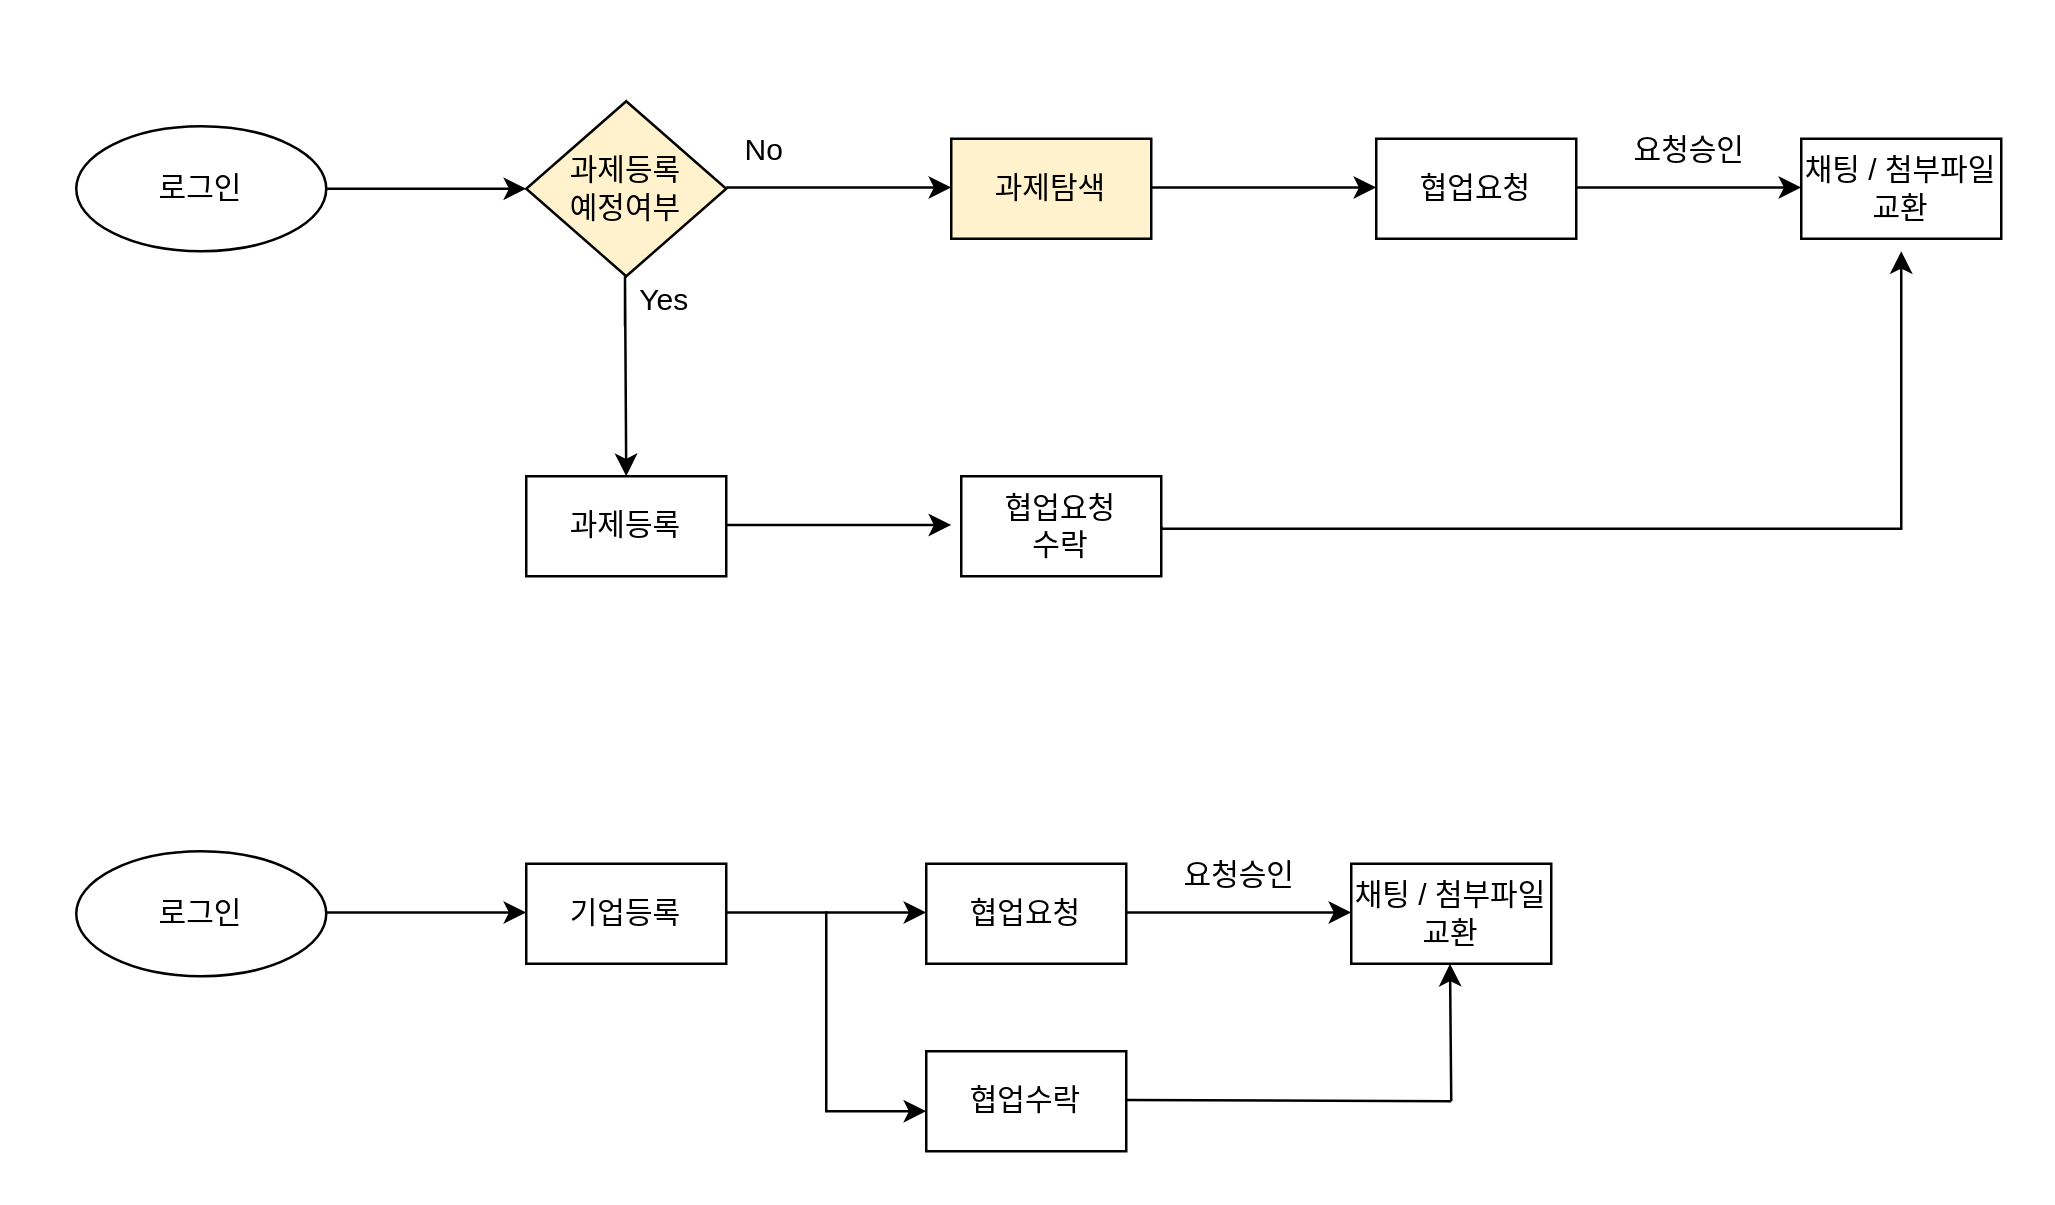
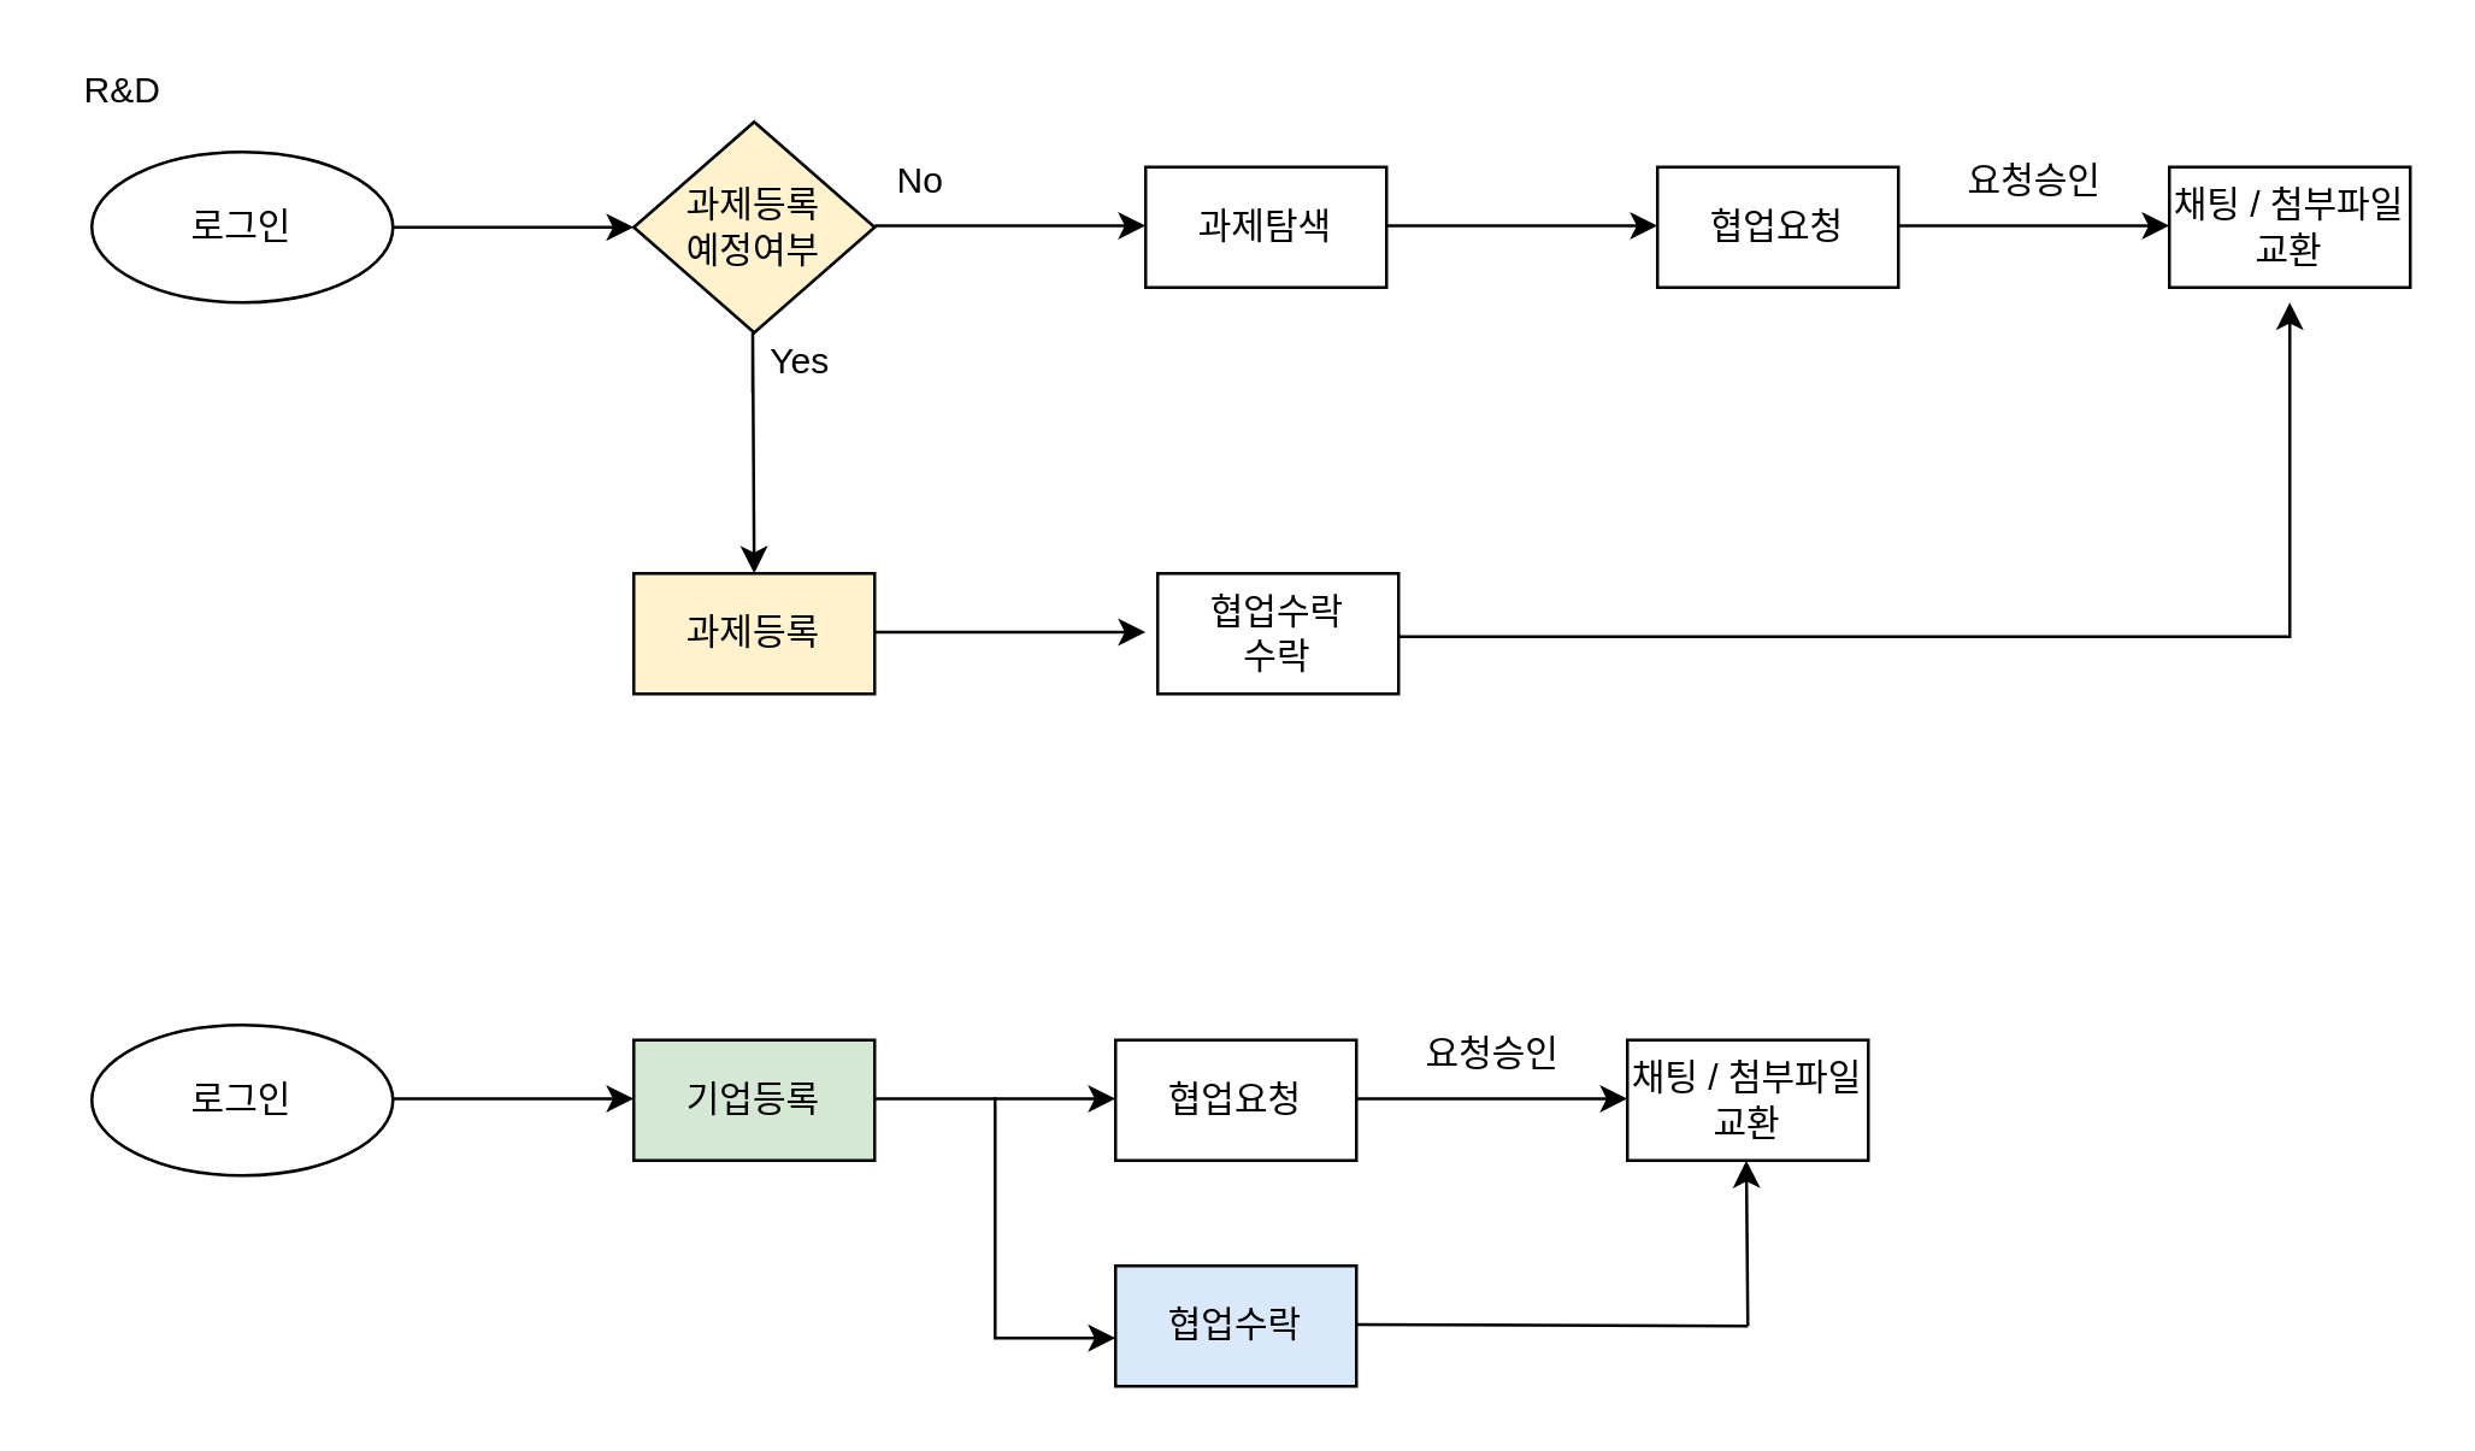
  <mxCell id="0" />
  <mxCell id="1" parent="0" />
  <mxCell id="2" value="" style="edgeStyle=orthogonalEdgeStyle;rounded=0;orthogonalLoop=1;jettySize=auto;html=1;" edge="1" parent="1" source="3"><mxGeometry relative="1" as="geometry"><mxPoint x="210" y="75" as="targetPoint" /></mxGeometry></mxCell>
  <mxCell id="3" value="로그인" style="ellipse;whiteSpace=wrap;html=1;" vertex="1" parent="1"><mxGeometry x="30" y="50" width="100" height="50" as="geometry" /></mxCell>
- <mxCell id="4" value="과제탐색" style="rounded=0;whiteSpace=wrap;html=1;fillColor=#fff2cc;" vertex="1" parent="1"><mxGeometry x="380" y="55" width="80" height="40" as="geometry" /></mxCell>
+ <mxCell id="4" value="과제탐색" style="rounded=0;whiteSpace=wrap;html=1;" vertex="1" parent="1"><mxGeometry x="380" y="55" width="80" height="40" as="geometry" /></mxCell>
  <mxCell id="5" value="과제등록 &lt;br&gt;예정여부" style="rhombus;whiteSpace=wrap;html=1;fillColor=#fff2cc;" vertex="1" parent="1"><mxGeometry x="210" y="40" width="80" height="70" as="geometry" /></mxCell>
+ <mxCell id="6" value="R&amp;amp;D" style="text;html=1;resizable=0;autosize=1;align=center;verticalAlign=middle;points=[];fillColor=none;strokeColor=none;rounded=0;" vertex="1" parent="1"><mxGeometry x="20" y="20" width="40" height="20" as="geometry" /></mxCell>
  <mxCell id="7" value="" style="edgeStyle=orthogonalEdgeStyle;rounded=0;orthogonalLoop=1;jettySize=auto;html=1;" edge="1" parent="1"><mxGeometry relative="1" as="geometry"><mxPoint x="290" y="74.5" as="sourcePoint" /><mxPoint x="380" y="74.5" as="targetPoint" /><Array as="points"><mxPoint x="330" y="75" /><mxPoint x="330" y="75" /></Array></mxGeometry></mxCell>
  <mxCell id="8" value="No" style="text;html=1;resizable=0;autosize=1;align=center;verticalAlign=middle;points=[];fillColor=none;strokeColor=none;rounded=0;" vertex="1" parent="1"><mxGeometry x="290" y="50" width="30" height="20" as="geometry" /></mxCell>
  <mxCell id="9" value="" style="edgeStyle=orthogonalEdgeStyle;rounded=0;orthogonalLoop=1;jettySize=auto;html=1;" edge="1" parent="1"><mxGeometry relative="1" as="geometry"><mxPoint x="249.5" y="130" as="sourcePoint" /><mxPoint x="250" y="190" as="targetPoint" /><Array as="points"><mxPoint x="249.5" y="110" /><mxPoint x="249.5" y="110" /></Array></mxGeometry></mxCell>
  <mxCell id="10" value="Yes" style="text;html=1;resizable=0;autosize=1;align=center;verticalAlign=middle;points=[];fillColor=none;strokeColor=none;rounded=0;" vertex="1" parent="1"><mxGeometry x="250" y="110" width="30" height="20" as="geometry" /></mxCell>
- <mxCell id="11" value="과제등록" style="rounded=0;whiteSpace=wrap;html=1;" vertex="1" parent="1"><mxGeometry x="210" y="190" width="80" height="40" as="geometry" /></mxCell>
+ <mxCell id="11" value="과제등록" style="rounded=0;whiteSpace=wrap;html=1;fillColor=#fff2cc;" vertex="1" parent="1"><mxGeometry x="210" y="190" width="80" height="40" as="geometry" /></mxCell>
  <mxCell id="12" value="" style="edgeStyle=orthogonalEdgeStyle;rounded=0;orthogonalLoop=1;jettySize=auto;html=1;" edge="1" parent="1"><mxGeometry relative="1" as="geometry"><mxPoint x="460" y="74.5" as="sourcePoint" /><mxPoint x="550" y="74.5" as="targetPoint" /><Array as="points"><mxPoint x="500" y="75" /><mxPoint x="500" y="75" /></Array></mxGeometry></mxCell>
  <mxCell id="13" value="협업요청" style="rounded=0;whiteSpace=wrap;html=1;" vertex="1" parent="1"><mxGeometry x="550" y="55" width="80" height="40" as="geometry" /></mxCell>
  <mxCell id="14" value="" style="edgeStyle=orthogonalEdgeStyle;rounded=0;orthogonalLoop=1;jettySize=auto;html=1;" edge="1" parent="1"><mxGeometry relative="1" as="geometry"><mxPoint x="630" y="74.5" as="sourcePoint" /><mxPoint x="720" y="74.5" as="targetPoint" /><Array as="points"><mxPoint x="670" y="75" /><mxPoint x="670" y="75" /></Array></mxGeometry></mxCell>
  <mxCell id="15" value="채팅 / 첨부파일 교환" style="rounded=0;whiteSpace=wrap;html=1;" vertex="1" parent="1"><mxGeometry x="720" y="55" width="80" height="40" as="geometry" /></mxCell>
  <mxCell id="16" value="요청승인" style="text;html=1;resizable=0;autosize=1;align=center;verticalAlign=middle;points=[];fillColor=none;strokeColor=none;rounded=0;" vertex="1" parent="1"><mxGeometry x="645" y="50" width="60" height="20" as="geometry" /></mxCell>
  <mxCell id="17" value="" style="edgeStyle=orthogonalEdgeStyle;rounded=0;orthogonalLoop=1;jettySize=auto;html=1;" edge="1" parent="1"><mxGeometry relative="1" as="geometry"><mxPoint x="290" y="209.5" as="sourcePoint" /><mxPoint x="380" y="209.5" as="targetPoint" /><Array as="points"><mxPoint x="330" y="210" /><mxPoint x="330" y="210" /></Array></mxGeometry></mxCell>
- <mxCell id="18" value="협업요청&lt;br&gt;수락" style="rounded=0;whiteSpace=wrap;html=1;" vertex="1" parent="1"><mxGeometry x="384" y="190" width="80" height="40" as="geometry" /></mxCell>
+ <mxCell id="18" value="협업수락&lt;br&gt;수락" style="rounded=0;whiteSpace=wrap;html=1;" vertex="1" parent="1"><mxGeometry x="384" y="190" width="80" height="40" as="geometry" /></mxCell>
  <mxCell id="19" value="" style="edgeStyle=orthogonalEdgeStyle;rounded=0;orthogonalLoop=1;jettySize=auto;html=1;" edge="1" parent="1"><mxGeometry relative="1" as="geometry"><mxPoint x="464" y="210" as="sourcePoint" /><mxPoint x="760" y="100" as="targetPoint" /><Array as="points"><mxPoint x="464" y="211" /><mxPoint x="760" y="211" /><mxPoint x="760" y="100" /></Array></mxGeometry></mxCell>
  <mxCell id="20" value="로그인" style="ellipse;whiteSpace=wrap;html=1;" vertex="1" parent="1"><mxGeometry x="30" y="340" width="100" height="50" as="geometry" /></mxCell>
  <mxCell id="21" value="" style="edgeStyle=orthogonalEdgeStyle;rounded=0;orthogonalLoop=1;jettySize=auto;html=1;" edge="1" parent="1"><mxGeometry relative="1" as="geometry"><mxPoint x="130" y="364.5" as="sourcePoint" /><mxPoint x="210" y="364.5" as="targetPoint" /></mxGeometry></mxCell>
- <mxCell id="22" value="기업등록" style="rounded=0;whiteSpace=wrap;html=1;" vertex="1" parent="1"><mxGeometry x="210" y="345" width="80" height="40" as="geometry" /></mxCell>
+ <mxCell id="22" value="기업등록" style="rounded=0;whiteSpace=wrap;html=1;fillColor=#d5e8d4;" vertex="1" parent="1"><mxGeometry x="210" y="345" width="80" height="40" as="geometry" /></mxCell>
  <mxCell id="23" value="" style="edgeStyle=orthogonalEdgeStyle;rounded=0;orthogonalLoop=1;jettySize=auto;html=1;" edge="1" parent="1"><mxGeometry relative="1" as="geometry"><mxPoint x="290" y="364.5" as="sourcePoint" /><mxPoint x="370" y="364.5" as="targetPoint" /></mxGeometry></mxCell>
  <mxCell id="24" value="협업요청" style="rounded=0;whiteSpace=wrap;html=1;" vertex="1" parent="1"><mxGeometry x="370" y="345" width="80" height="40" as="geometry" /></mxCell>
  <mxCell id="25" value="" style="edgeStyle=orthogonalEdgeStyle;rounded=0;orthogonalLoop=1;jettySize=auto;html=1;" edge="1" parent="1"><mxGeometry relative="1" as="geometry"><mxPoint x="450" y="364.5" as="sourcePoint" /><mxPoint x="540" y="364.5" as="targetPoint" /><Array as="points"><mxPoint x="490" y="365" /><mxPoint x="490" y="365" /></Array></mxGeometry></mxCell>
  <mxCell id="26" value="요청승인" style="text;html=1;resizable=0;autosize=1;align=center;verticalAlign=middle;points=[];fillColor=none;strokeColor=none;rounded=0;" vertex="1" parent="1"><mxGeometry x="465" y="340" width="60" height="20" as="geometry" /></mxCell>
  <mxCell id="27" value="채팅 / 첨부파일 교환" style="rounded=0;whiteSpace=wrap;html=1;" vertex="1" parent="1"><mxGeometry x="540" y="345" width="80" height="40" as="geometry" /></mxCell>
  <mxCell id="28" value="" style="edgeStyle=orthogonalEdgeStyle;rounded=0;orthogonalLoop=1;jettySize=auto;html=1;" edge="1" parent="1"><mxGeometry relative="1" as="geometry"><mxPoint x="330" y="384" as="sourcePoint" /><mxPoint x="370" y="444" as="targetPoint" /><Array as="points"><mxPoint x="330" y="364" /><mxPoint x="330" y="364" /></Array></mxGeometry></mxCell>
- <mxCell id="29" value="협업수락" style="rounded=0;whiteSpace=wrap;html=1;" vertex="1" parent="1"><mxGeometry x="370" y="420" width="80" height="40" as="geometry" /></mxCell>
+ <mxCell id="29" value="협업수락" style="rounded=0;whiteSpace=wrap;html=1;fillColor=#dae8fc;" vertex="1" parent="1"><mxGeometry x="370" y="420" width="80" height="40" as="geometry" /></mxCell>
  <mxCell id="30" value="" style="endArrow=none;html=1;" edge="1" parent="1"><mxGeometry width="50" height="50" relative="1" as="geometry"><mxPoint x="450" y="439.5" as="sourcePoint" /><mxPoint x="580" y="440" as="targetPoint" /></mxGeometry></mxCell>
  <mxCell id="31" value="" style="endArrow=classic;html=1;" edge="1" parent="1"><mxGeometry width="50" height="50" relative="1" as="geometry"><mxPoint x="580" y="440" as="sourcePoint" /><mxPoint x="579.5" y="385" as="targetPoint" /></mxGeometry></mxCell>
